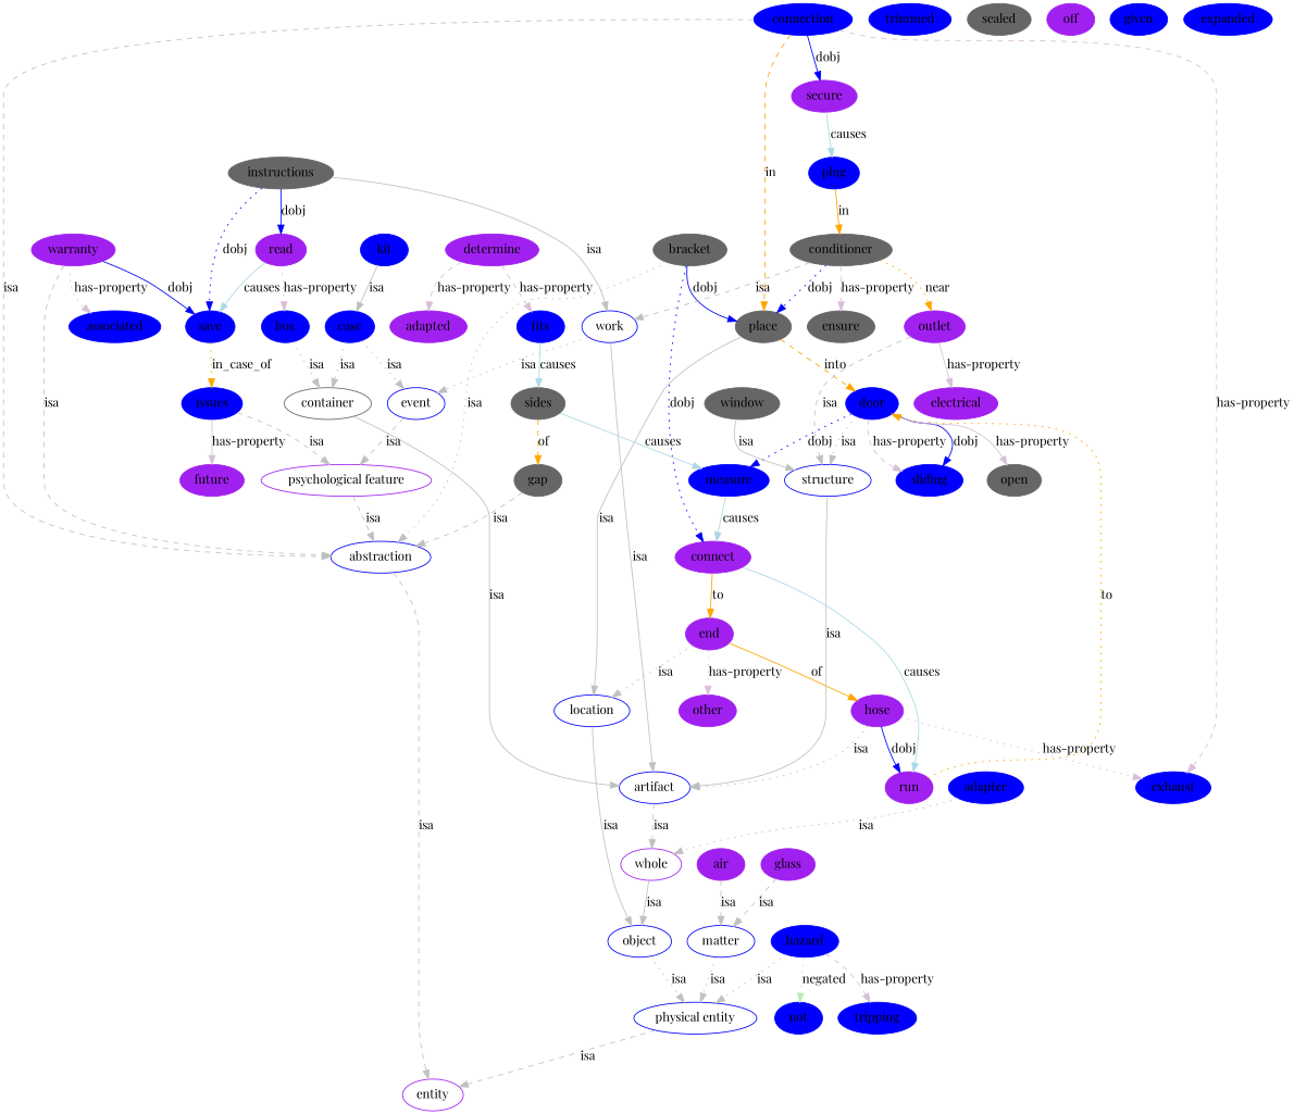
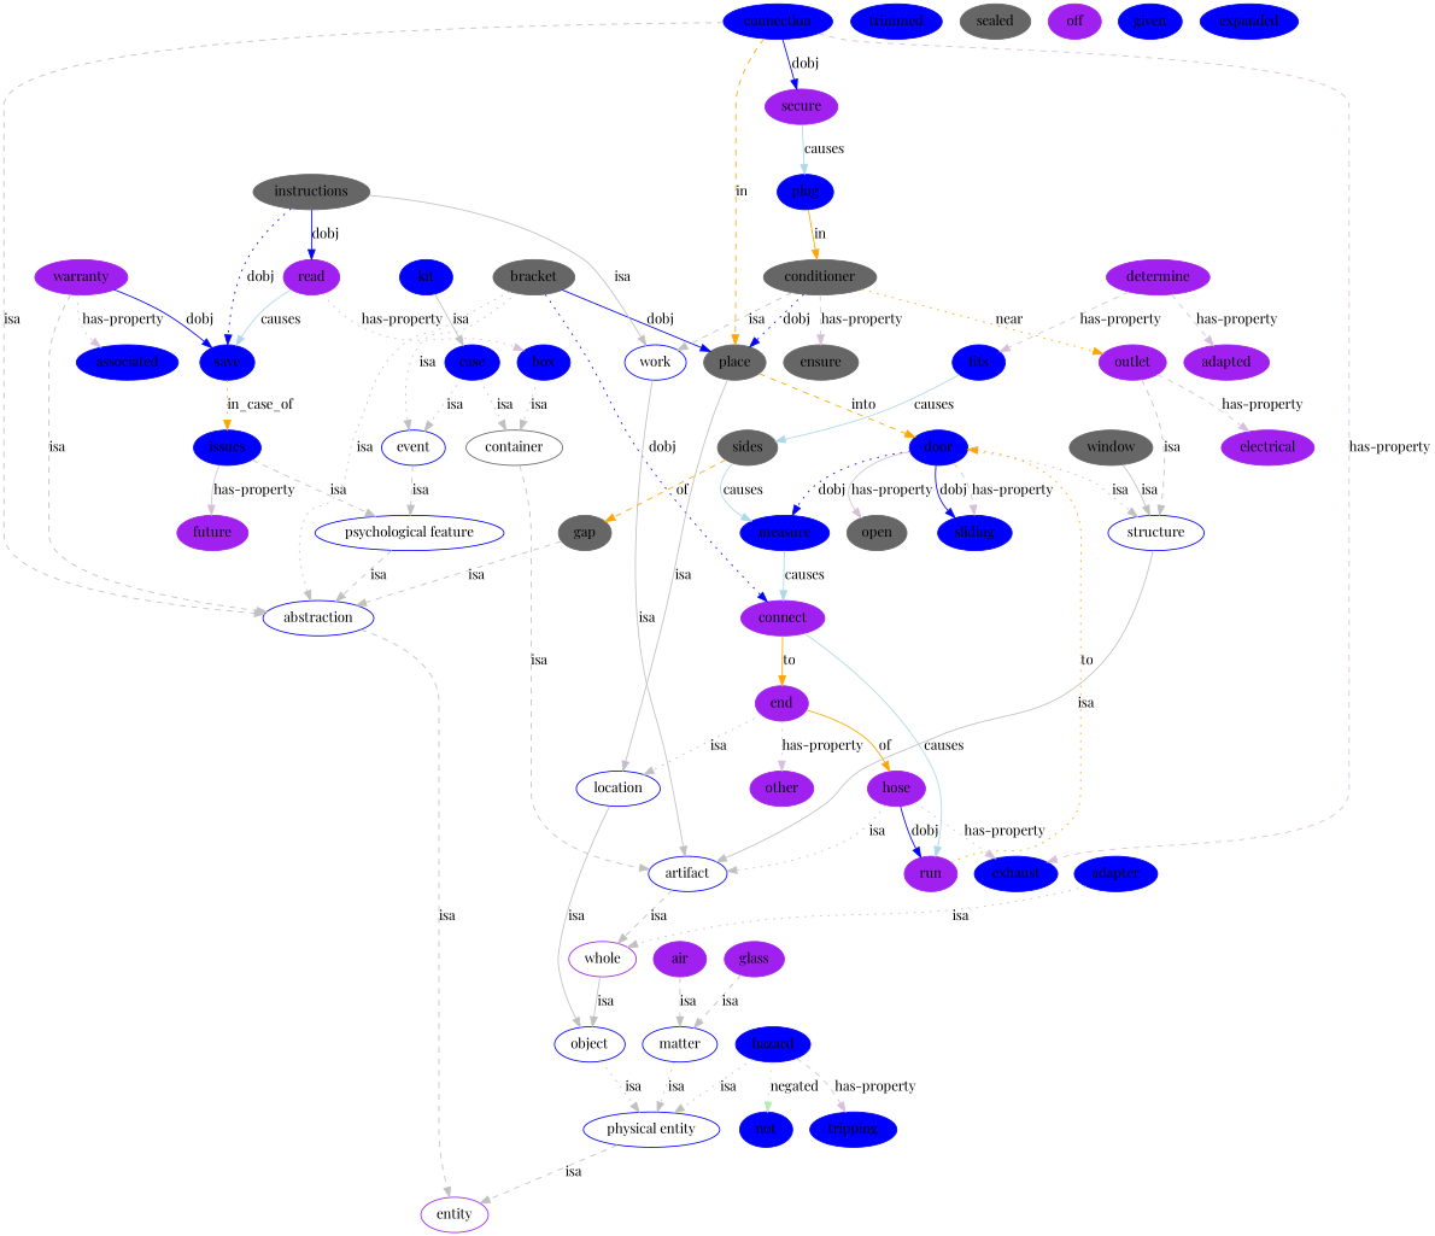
  digraph {
    fontname="Playfair Display"
    node [color=blue fontname="Playfair Display" style=filled]
    edge [color=grey fontname="Playfair Display" style=dotted]
    whole [color=purple style=""]
    adapter
    object [style=""]
    "physical entity" [style=""]
    air [color=purple]
    matter [style=""]
    entity [color=purple style=""]
    container [color=gray40 style=""]
    artifact [style=""]
    bracket [color=gray40]
    abstraction [style=""]
    place [color=gray40]
    connect [color=purple]
    door
    location [style=""]
    end [color=purple]
    run [color=purple]
    case
    event [style=""]
-   "psychological feature" [color=purple style=""]
+   "psychological feature" [style=""]
    work [style=""]
    conditioner [color=gray40]
    outlet [color=purple]
    ensure [color=gray40]
    structure [style=""]
    electrical [color=purple]
    connection
    secure [color=purple]
    exhaust
    plug
    measure
    sliding
    open [color=gray40]
    hose [color=purple]
    other [color=purple]
    gap [color=gray40]
    glass [color=purple]
    hazard
    not
    tripping
    instructions [color=gray40]
    read [color=purple]
    save
    box
    issues
    future [color=purple]
    warranty [color=purple]
    associated
    window [color=gray40]
    kit
    sides [color=gray40]
    fits
    determine [color=purple]
    adapted [color=purple]
    trimmed
    sealed [color=gray40]
    off [color=purple]
    given
    expanded
    whole -> object [label=isa style=solid]
    adapter -> whole [label=isa]
    object -> "physical entity" [label=isa]
    "physical entity" -> entity [label=isa style=dashed]
    air -> matter [label=isa style=dashed]
    matter -> "physical entity" [label=isa]
-   container -> artifact [label=isa style=solid]
+   container -> artifact [label=isa style=dashed]
    artifact -> whole [label=isa style=dashed]
    bracket -> abstraction [label=isa]
    bracket -> place [color=blue label=dobj style=solid]
    bracket -> connect [color=blue label=dobj]
    abstraction -> entity [label=isa style=dashed]
    place -> door [color=orange label=into style=dashed]
    place -> location [label=isa style=solid]
    connect -> end [color=orange label=to style=solid]
    connect -> run [color=lightblue label=causes style=""]
    door -> structure [label=isa]
    door -> measure [color=blue label=dobj]
    door -> sliding [color=blue label=dobj style=solid]
    door -> sliding [color=thistle label="has-property" style=dashed]
    door -> open [color=thistle label="has-property" style=solid]
    location -> object [label=isa style=solid]
    end -> location [label=isa]
    end -> hose [color=orange label=of style=solid]
    end -> other [color=thistle label="has-property"]
    run -> door [color=orange label=to]
    case -> container [label=isa]
    case -> event [label=isa]
    event -> "psychological feature" [label=isa style=dashed]
    "psychological feature" -> abstraction [label=isa style=dashed]
    work -> artifact [label=isa style=solid]
-   work -> event [label=isa]
+   bracket -> event [label=isa]
    conditioner -> place [color=blue label=dobj]
    conditioner -> work [label=isa style=dashed]
    conditioner -> outlet [color=orange label=near]
    conditioner -> ensure [color=thistle label="has-property" style=dashed]
    outlet -> structure [label=isa style=dashed]
-   outlet -> electrical [color=thistle label="has-property" style=solid]
+   outlet -> electrical [color=thistle label="has-property" style=dashed]
    structure -> artifact [label=isa style=solid]
    connection -> abstraction [label=isa style=dashed]
    connection -> place [color=orange label=in style=dashed]
    connection -> secure [color=blue label=dobj style=solid]
    connection -> exhaust [color=thistle label="has-property" style=dashed]
    secure -> plug [color=lightblue label=causes style=""]
    plug -> conditioner [color=orange label=in style=solid]
    measure -> connect [color=lightblue label=causes style=""]
    hose -> artifact [label=isa]
    hose -> run [color=blue label=dobj style=solid]
    hose -> exhaust [color=thistle label="has-property"]
    gap -> abstraction [label=isa style=dashed]
    glass -> matter [label=isa style=dashed]
    hazard -> "physical entity" [label=isa]
    hazard -> not [color=darkseagreen2 label=negated]
    hazard -> tripping [color=thistle label="has-property" style=dashed]
    instructions -> work [label=isa style=solid]
    instructions -> read [color=blue label=dobj style=solid]
    instructions -> save [color=blue label=dobj]
    read -> save [color=lightblue label=causes style=""]
    read -> box [color=thistle label="has-property"]
    save -> issues [color=orange label=in_case_of]
    box -> container [label=isa]
    issues -> "psychological feature" [label=isa style=dashed]
    issues -> future [color=thistle label="has-property" style=solid]
    warranty -> abstraction [label=isa style=dashed]
    warranty -> save [color=blue label=dobj style=solid]
    warranty -> associated [color=thistle label="has-property"]
    window -> structure [label=isa style=solid]
    kit -> case [label=isa style=solid]
    sides -> measure [color=lightblue label=causes style=""]
    sides -> gap [color=orange label=of style=dashed]
    fits -> sides [color=lightblue label=causes style=""]
    determine -> fits [color=thistle label="has-property" style=dashed]
    determine -> adapted [color=thistle label="has-property" style=dashed]
  }
